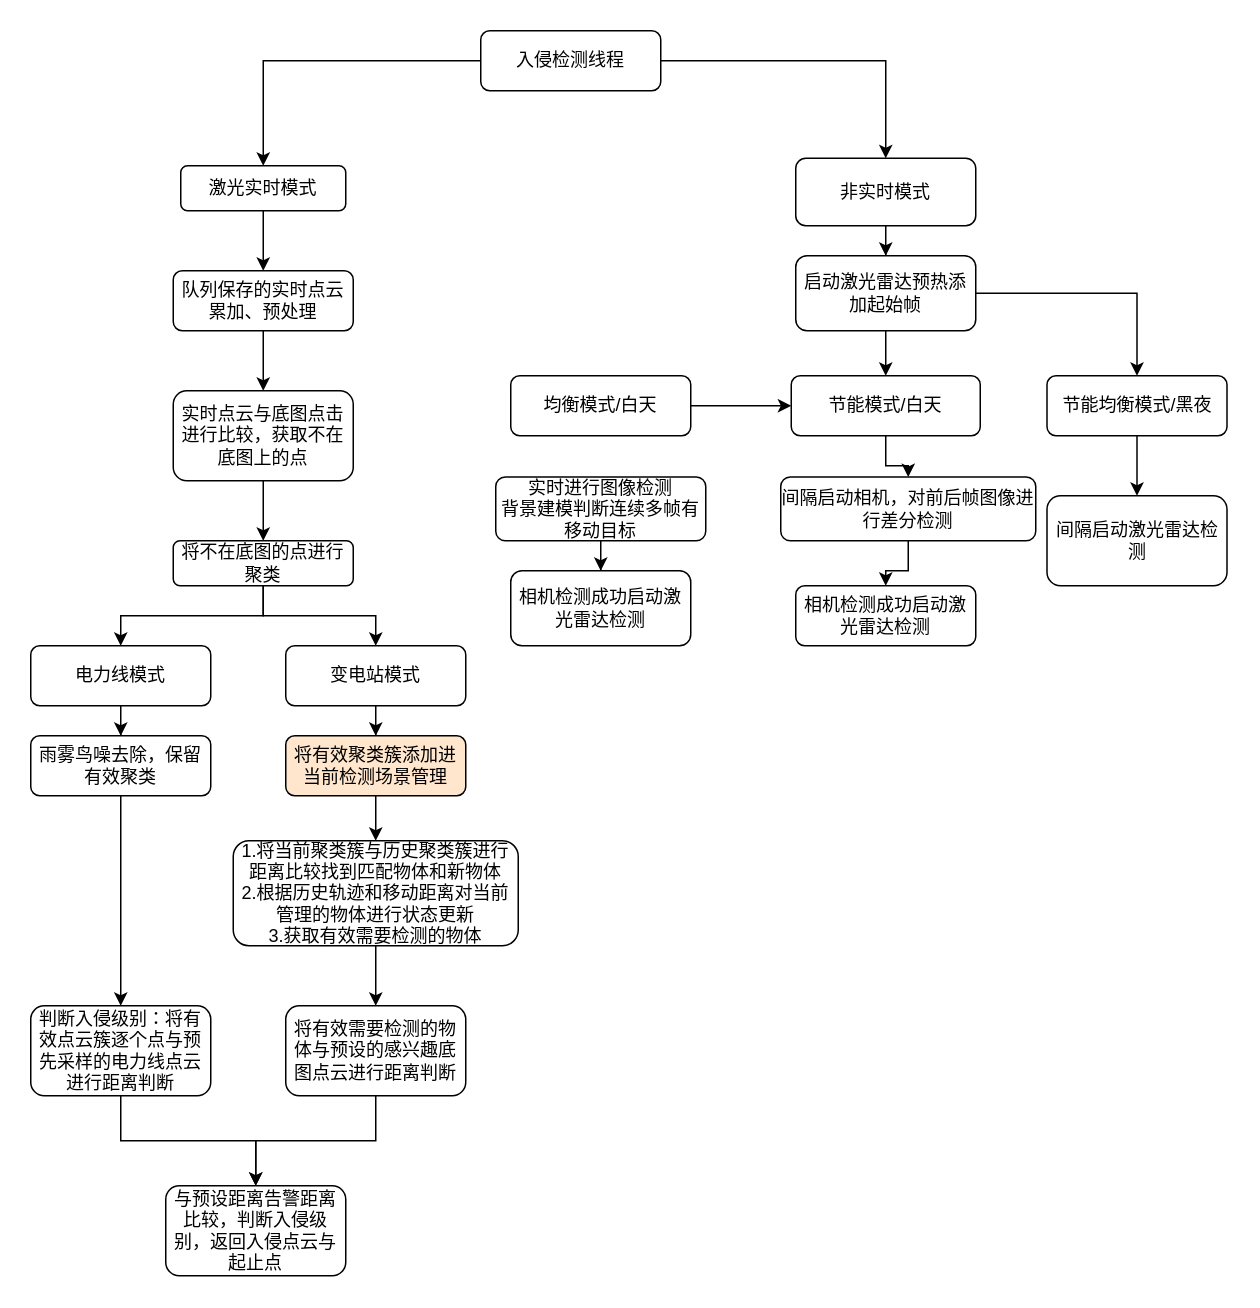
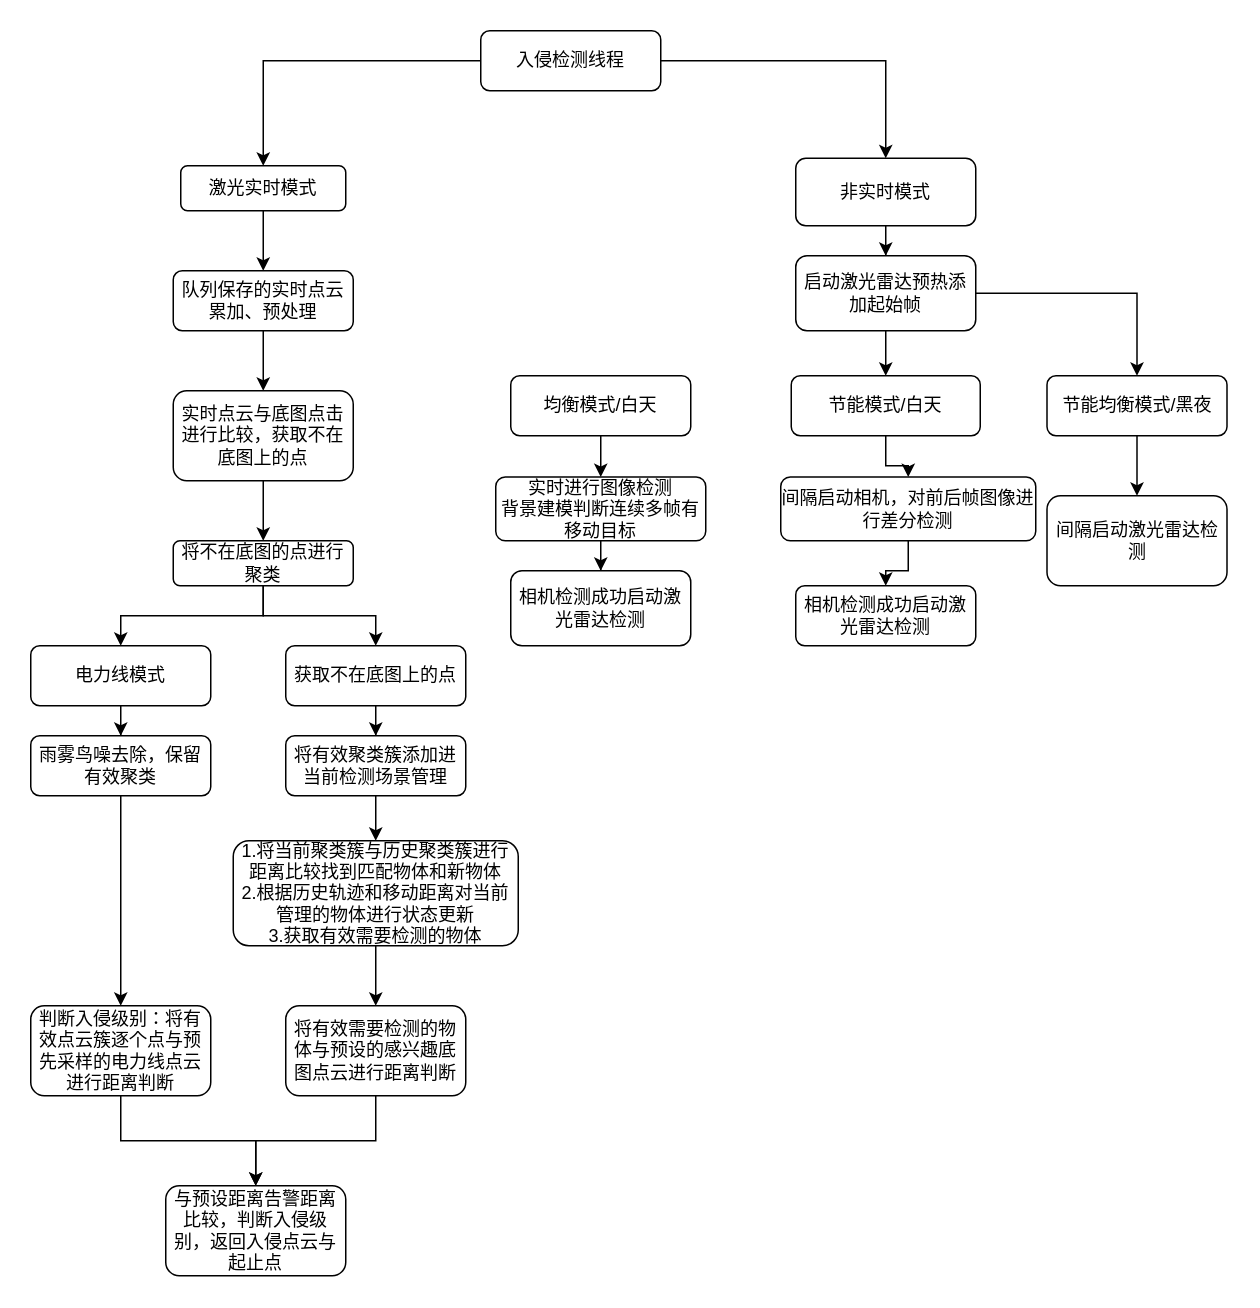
  <mxCell id="0" />
  <mxCell id="1" parent="0" />
  <mxCell id="2" value="" style="edgeStyle=orthogonalEdgeStyle;rounded=0;orthogonalLoop=1;jettySize=auto;html=1;" edge="1" parent="1" source="4" target="6"><mxGeometry relative="1" as="geometry" /></mxCell>
  <mxCell id="3" value="" style="edgeStyle=orthogonalEdgeStyle;rounded=0;orthogonalLoop=1;jettySize=auto;html=1;" edge="1" parent="1" source="4" target="31"><mxGeometry relative="1" as="geometry" /></mxCell>
  <mxCell id="4" value="入侵检测线程" style="rounded=1;whiteSpace=wrap;html=1;" vertex="1" parent="1"><mxGeometry x="320" y="20" width="120" height="40" as="geometry" /></mxCell>
  <mxCell id="5" value="" style="edgeStyle=orthogonalEdgeStyle;rounded=0;orthogonalLoop=1;jettySize=auto;html=1;" edge="1" parent="1" source="6" target="8"><mxGeometry relative="1" as="geometry" /></mxCell>
  <mxCell id="6" value="激光实时模式" style="whiteSpace=wrap;html=1;rounded=1;" vertex="1" parent="1"><mxGeometry x="120" y="110" width="110" height="30" as="geometry" /></mxCell>
  <mxCell id="7" value="" style="edgeStyle=orthogonalEdgeStyle;rounded=0;orthogonalLoop=1;jettySize=auto;html=1;" edge="1" parent="1" source="8" target="10"><mxGeometry relative="1" as="geometry" /></mxCell>
  <mxCell id="8" value="队列保存的实时点云累加、预处理" style="whiteSpace=wrap;html=1;rounded=1;" vertex="1" parent="1"><mxGeometry x="115" y="180" width="120" height="40" as="geometry" /></mxCell>
  <mxCell id="9" value="" style="edgeStyle=orthogonalEdgeStyle;rounded=0;orthogonalLoop=1;jettySize=auto;html=1;" edge="1" parent="1" source="10" target="13"><mxGeometry relative="1" as="geometry" /></mxCell>
  <mxCell id="10" value="实时点云与底图点击进行比较，获取不在底图上的点" style="whiteSpace=wrap;html=1;rounded=1;" vertex="1" parent="1"><mxGeometry x="115" y="260" width="120" height="60" as="geometry" /></mxCell>
  <mxCell id="11" value="" style="edgeStyle=orthogonalEdgeStyle;rounded=0;orthogonalLoop=1;jettySize=auto;html=1;" edge="1" parent="1" source="13" target="16"><mxGeometry relative="1" as="geometry" /></mxCell>
  <mxCell id="12" value="" style="edgeStyle=orthogonalEdgeStyle;rounded=0;orthogonalLoop=1;jettySize=auto;html=1;" edge="1" parent="1" source="13" target="23"><mxGeometry relative="1" as="geometry" /></mxCell>
  <mxCell id="13" value="将不在底图的点进行聚类" style="whiteSpace=wrap;html=1;rounded=1;" vertex="1" parent="1"><mxGeometry x="115" y="360" width="120" height="30" as="geometry" /></mxCell>
  <mxCell id="14" style="edgeStyle=orthogonalEdgeStyle;rounded=0;orthogonalLoop=1;jettySize=auto;html=1;exitX=0.5;exitY=1;exitDx=0;exitDy=0;" edge="1" parent="1" source="13" target="13"><mxGeometry relative="1" as="geometry" /></mxCell>
  <mxCell id="15" value="" style="edgeStyle=orthogonalEdgeStyle;rounded=0;orthogonalLoop=1;jettySize=auto;html=1;" edge="1" parent="1" source="16" target="18"><mxGeometry relative="1" as="geometry" /></mxCell>
  <mxCell id="16" value="电力线模式" style="whiteSpace=wrap;html=1;rounded=1;" vertex="1" parent="1"><mxGeometry x="20" y="430" width="120" height="40" as="geometry" /></mxCell>
  <mxCell id="17" value="" style="edgeStyle=orthogonalEdgeStyle;rounded=0;orthogonalLoop=1;jettySize=auto;html=1;" edge="1" parent="1" source="18" target="20"><mxGeometry relative="1" as="geometry" /></mxCell>
  <mxCell id="18" value="雨雾鸟噪去除，保留有效聚类" style="whiteSpace=wrap;html=1;rounded=1;" vertex="1" parent="1"><mxGeometry x="20" y="490" width="120" height="40" as="geometry" /></mxCell>
  <mxCell id="19" value="" style="edgeStyle=orthogonalEdgeStyle;rounded=0;orthogonalLoop=1;jettySize=auto;html=1;" edge="1" parent="1" source="20" target="21"><mxGeometry relative="1" as="geometry" /></mxCell>
  <mxCell id="20" value="判断入侵级别：将有效点云簇逐个点与预先采样的电力线点云进行距离判断" style="whiteSpace=wrap;html=1;rounded=1;" vertex="1" parent="1"><mxGeometry x="20" y="670" width="120" height="60" as="geometry" /></mxCell>
  <mxCell id="21" value="与预设距离告警距离比较，判断入侵级别，返回入侵点云与起止点" style="whiteSpace=wrap;html=1;rounded=1;" vertex="1" parent="1"><mxGeometry x="110" y="790" width="120" height="60" as="geometry" /></mxCell>
  <mxCell id="22" value="" style="edgeStyle=orthogonalEdgeStyle;rounded=0;orthogonalLoop=1;jettySize=auto;html=1;" edge="1" parent="1" source="23" target="25"><mxGeometry relative="1" as="geometry" /></mxCell>
- <mxCell id="23" value="变电站模式" style="whiteSpace=wrap;html=1;rounded=1;" vertex="1" parent="1"><mxGeometry x="190" y="430" width="120" height="40" as="geometry" /></mxCell>
+ <mxCell id="23" value="获取不在底图上的点" style="whiteSpace=wrap;html=1;rounded=1;" vertex="1" parent="1"><mxGeometry x="190" y="430" width="120" height="40" as="geometry" /></mxCell>
  <mxCell id="24" value="" style="edgeStyle=orthogonalEdgeStyle;rounded=0;orthogonalLoop=1;jettySize=auto;html=1;" edge="1" parent="1" source="25" target="27"><mxGeometry relative="1" as="geometry" /></mxCell>
- <mxCell id="25" value="将有效聚类簇添加进当前检测场景管理" style="whiteSpace=wrap;html=1;rounded=1;fillColor=#ffe6cc;" vertex="1" parent="1"><mxGeometry x="190" y="490" width="120" height="40" as="geometry" /></mxCell>
+ <mxCell id="25" value="将有效聚类簇添加进当前检测场景管理" style="whiteSpace=wrap;html=1;rounded=1;" vertex="1" parent="1"><mxGeometry x="190" y="490" width="120" height="40" as="geometry" /></mxCell>
  <mxCell id="26" value="" style="edgeStyle=orthogonalEdgeStyle;rounded=0;orthogonalLoop=1;jettySize=auto;html=1;" edge="1" parent="1" source="27" target="29"><mxGeometry relative="1" as="geometry" /></mxCell>
  <mxCell id="27" value="1.将当前聚类簇与历史聚类簇进行距离比较找到匹配物体和新物体&lt;br&gt;2.根据历史轨迹和移动距离对当前管理的物体进行状态更新&lt;br style=&quot;border-color: var(--border-color);&quot;&gt;3.获取有效需要检测的物体" style="whiteSpace=wrap;html=1;rounded=1;" vertex="1" parent="1"><mxGeometry x="155" y="560" width="190" height="70" as="geometry" /></mxCell>
  <mxCell id="28" style="edgeStyle=orthogonalEdgeStyle;rounded=0;orthogonalLoop=1;jettySize=auto;html=1;entryX=0.5;entryY=0;entryDx=0;entryDy=0;" edge="1" parent="1" source="29" target="21"><mxGeometry relative="1" as="geometry" /></mxCell>
  <mxCell id="29" value="将有效需要检测的物体与预设的感兴趣底图点云进行距离判断" style="whiteSpace=wrap;html=1;rounded=1;" vertex="1" parent="1"><mxGeometry x="190" y="670" width="120" height="60" as="geometry" /></mxCell>
  <mxCell id="30" value="" style="edgeStyle=orthogonalEdgeStyle;rounded=0;orthogonalLoop=1;jettySize=auto;html=1;" edge="1" parent="1" source="31" target="34"><mxGeometry relative="1" as="geometry" /></mxCell>
  <mxCell id="31" value="非实时模式" style="whiteSpace=wrap;html=1;rounded=1;" vertex="1" parent="1"><mxGeometry x="530" y="105" width="120" height="45" as="geometry" /></mxCell>
  <mxCell id="32" value="" style="edgeStyle=orthogonalEdgeStyle;rounded=0;orthogonalLoop=1;jettySize=auto;html=1;" edge="1" parent="1" source="34" target="41"><mxGeometry relative="1" as="geometry" /></mxCell>
  <mxCell id="33" value="" style="edgeStyle=orthogonalEdgeStyle;rounded=0;orthogonalLoop=1;jettySize=auto;html=1;" edge="1" parent="1" source="34" target="46"><mxGeometry relative="1" as="geometry" /></mxCell>
  <mxCell id="34" value="启动激光雷达预热添加起始帧" style="whiteSpace=wrap;html=1;rounded=1;" vertex="1" parent="1"><mxGeometry x="530" y="170" width="120" height="50" as="geometry" /></mxCell>
- <mxCell id="35" value="" style="edgeStyle=orthogonalEdgeStyle;rounded=0;orthogonalLoop=1;jettySize=auto;html=1;" edge="1" parent="1" source="36" target="41"><mxGeometry relative="1" as="geometry" /></mxCell>
+ <mxCell id="35" value="" style="edgeStyle=orthogonalEdgeStyle;rounded=0;orthogonalLoop=1;jettySize=auto;html=1;" edge="1" parent="1" source="36" target="38"><mxGeometry relative="1" as="geometry" /></mxCell>
  <mxCell id="36" value="均衡模式/白天" style="whiteSpace=wrap;html=1;rounded=1;" vertex="1" parent="1"><mxGeometry x="340" y="250" width="120" height="40" as="geometry" /></mxCell>
  <mxCell id="37" value="" style="edgeStyle=orthogonalEdgeStyle;rounded=0;orthogonalLoop=1;jettySize=auto;html=1;" edge="1" parent="1" source="38" target="39"><mxGeometry relative="1" as="geometry" /></mxCell>
  <mxCell id="38" value="实时进行图像检测&lt;br&gt;背景建模判断连续多帧有移动目标" style="whiteSpace=wrap;html=1;rounded=1;" vertex="1" parent="1"><mxGeometry x="330" y="317.5" width="140" height="42.5" as="geometry" /></mxCell>
  <mxCell id="39" value="相机检测成功启动激光雷达检测" style="whiteSpace=wrap;html=1;rounded=1;" vertex="1" parent="1"><mxGeometry x="340" y="380" width="120" height="50" as="geometry" /></mxCell>
  <mxCell id="40" style="edgeStyle=orthogonalEdgeStyle;rounded=0;orthogonalLoop=1;jettySize=auto;html=1;exitX=0.5;exitY=1;exitDx=0;exitDy=0;" edge="1" parent="1" source="41" target="43"><mxGeometry relative="1" as="geometry" /></mxCell>
  <mxCell id="41" value="节能模式/白天" style="whiteSpace=wrap;html=1;rounded=1;" vertex="1" parent="1"><mxGeometry x="527" y="250" width="126" height="40" as="geometry" /></mxCell>
  <mxCell id="42" value="" style="edgeStyle=orthogonalEdgeStyle;rounded=0;orthogonalLoop=1;jettySize=auto;html=1;" edge="1" parent="1" source="43" target="44"><mxGeometry relative="1" as="geometry" /></mxCell>
  <mxCell id="43" value="间隔启动相机，对前后帧图像进行差分检测" style="whiteSpace=wrap;html=1;rounded=1;" vertex="1" parent="1"><mxGeometry x="520" y="317.5" width="170" height="42.5" as="geometry" /></mxCell>
  <mxCell id="44" value="相机检测成功启动激光雷达检测" style="whiteSpace=wrap;html=1;rounded=1;" vertex="1" parent="1"><mxGeometry x="530" y="390" width="120" height="40" as="geometry" /></mxCell>
  <mxCell id="45" value="" style="edgeStyle=orthogonalEdgeStyle;rounded=0;orthogonalLoop=1;jettySize=auto;html=1;" edge="1" parent="1" source="46" target="47"><mxGeometry relative="1" as="geometry" /></mxCell>
  <mxCell id="46" value="节能均衡模式/黑夜" style="whiteSpace=wrap;html=1;rounded=1;" vertex="1" parent="1"><mxGeometry x="697.5" y="250" width="120" height="40" as="geometry" /></mxCell>
  <mxCell id="47" value="间隔启动激光雷达检测" style="whiteSpace=wrap;html=1;rounded=1;" vertex="1" parent="1"><mxGeometry x="697.5" y="330" width="120" height="60" as="geometry" /></mxCell>
